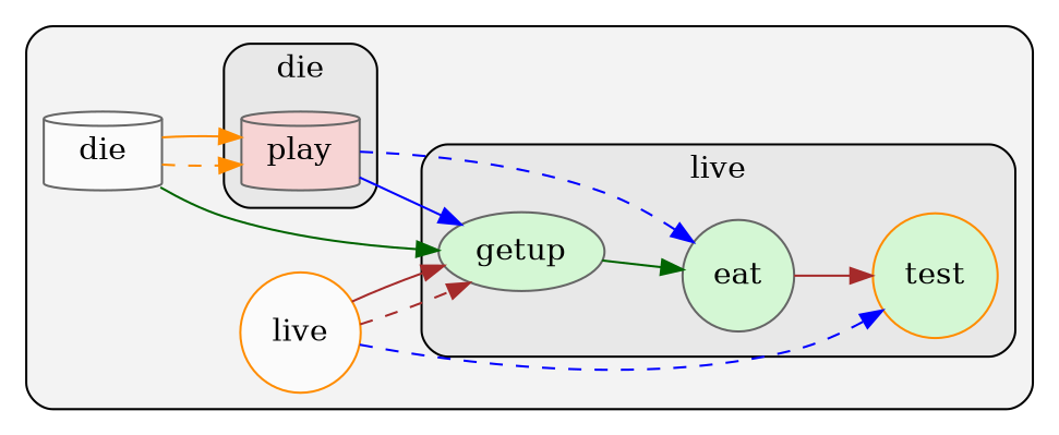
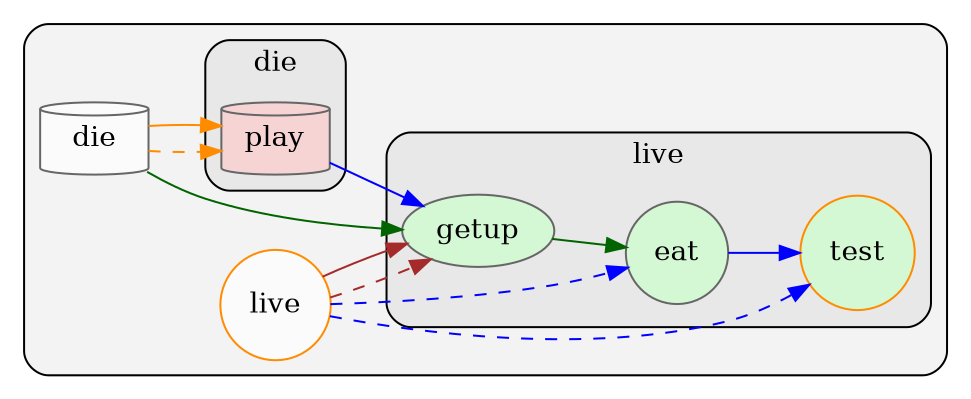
  digraph {
    clusterrank=local
    rankdir=LR
    node [color=gray40 fillcolor="#ccfeccb2" fontcolor="#000000" group=1 shape=circle style=filled]
    edge [color=blue style=solid]
    n1 [fillcolor="#feccccb2" group=0 label=play shape=cylinder]
    n2 [label=eat]
    n3 [label=getup shape=ellipse]
    n4 [color=darkorange label=test]
    n5 [fillcolor="#ffffffb2" group=0 label=die shape=cylinder]
    n6 [color=darkorange fillcolor="#ffffffb2" label=live]
    subgraph cluster_1 {
      fillcolor="#80808018"
      style="filled,rounded"
      n5
      n6
      subgraph cluster_2 {
        fillcolor="#80808018"
        label=die
        style="filled,rounded"
        n1
      }
      subgraph cluster_3 {
        fillcolor="#80808018"
        label=live
        style="filled,rounded"
        n2
        n3
        n4
      }
    }
    n1 -> n3
-   n2 -> n4 [color=brown]
+   n2 -> n4
    n3 -> n2 [color=darkgreen]
    n5 -> n1 [color=darkorange style=dashed]
    n5 -> n1 [color=darkorange]
    n5 -> n3 [color=darkgreen]
-   n1 -> n2 [style=dashed]
+   n6 -> n2 [style=dashed]
    n6 -> n3 [color=brown style=dashed]
    n6 -> n3 [color=brown]
    n6 -> n4 [style=dashed]
  }
